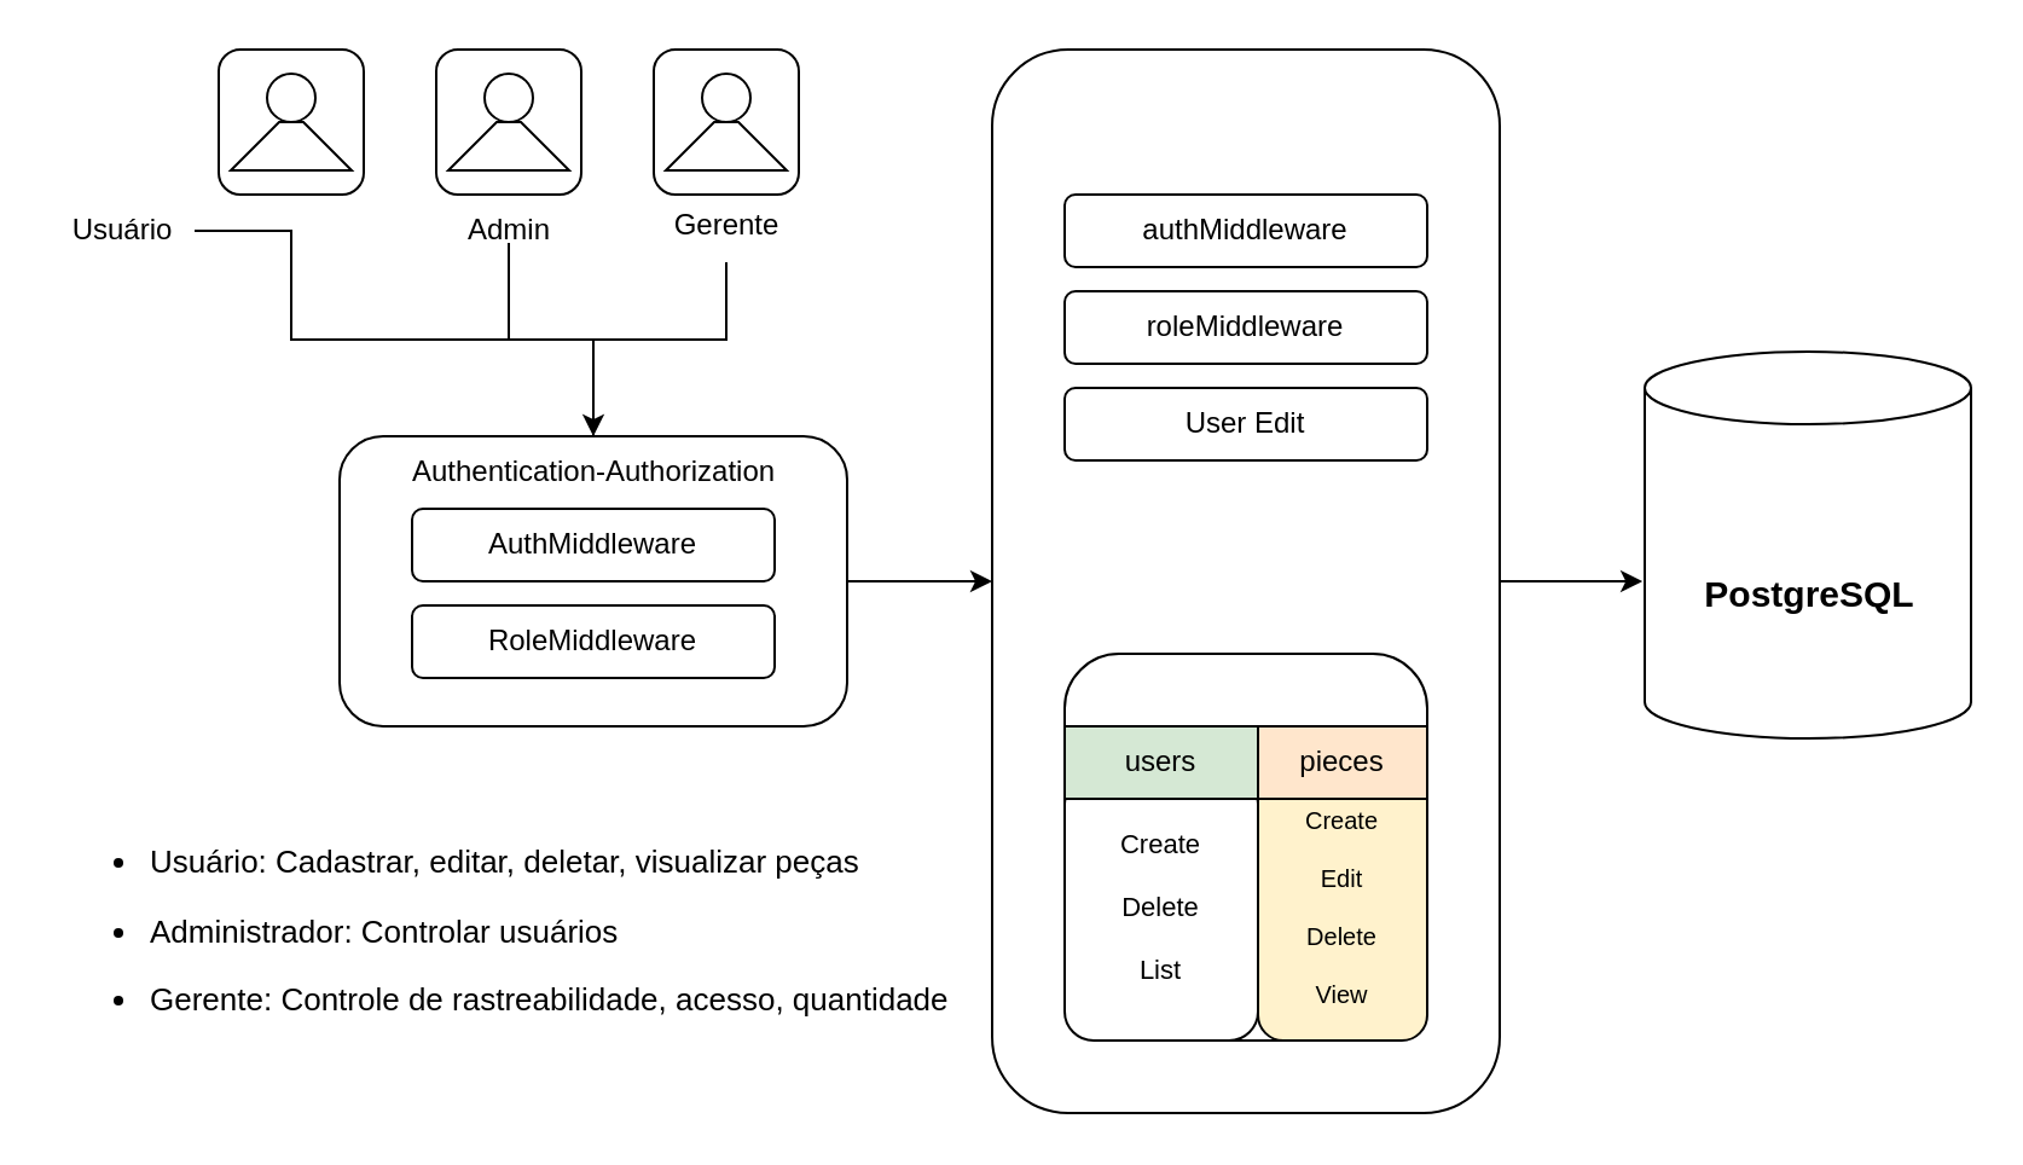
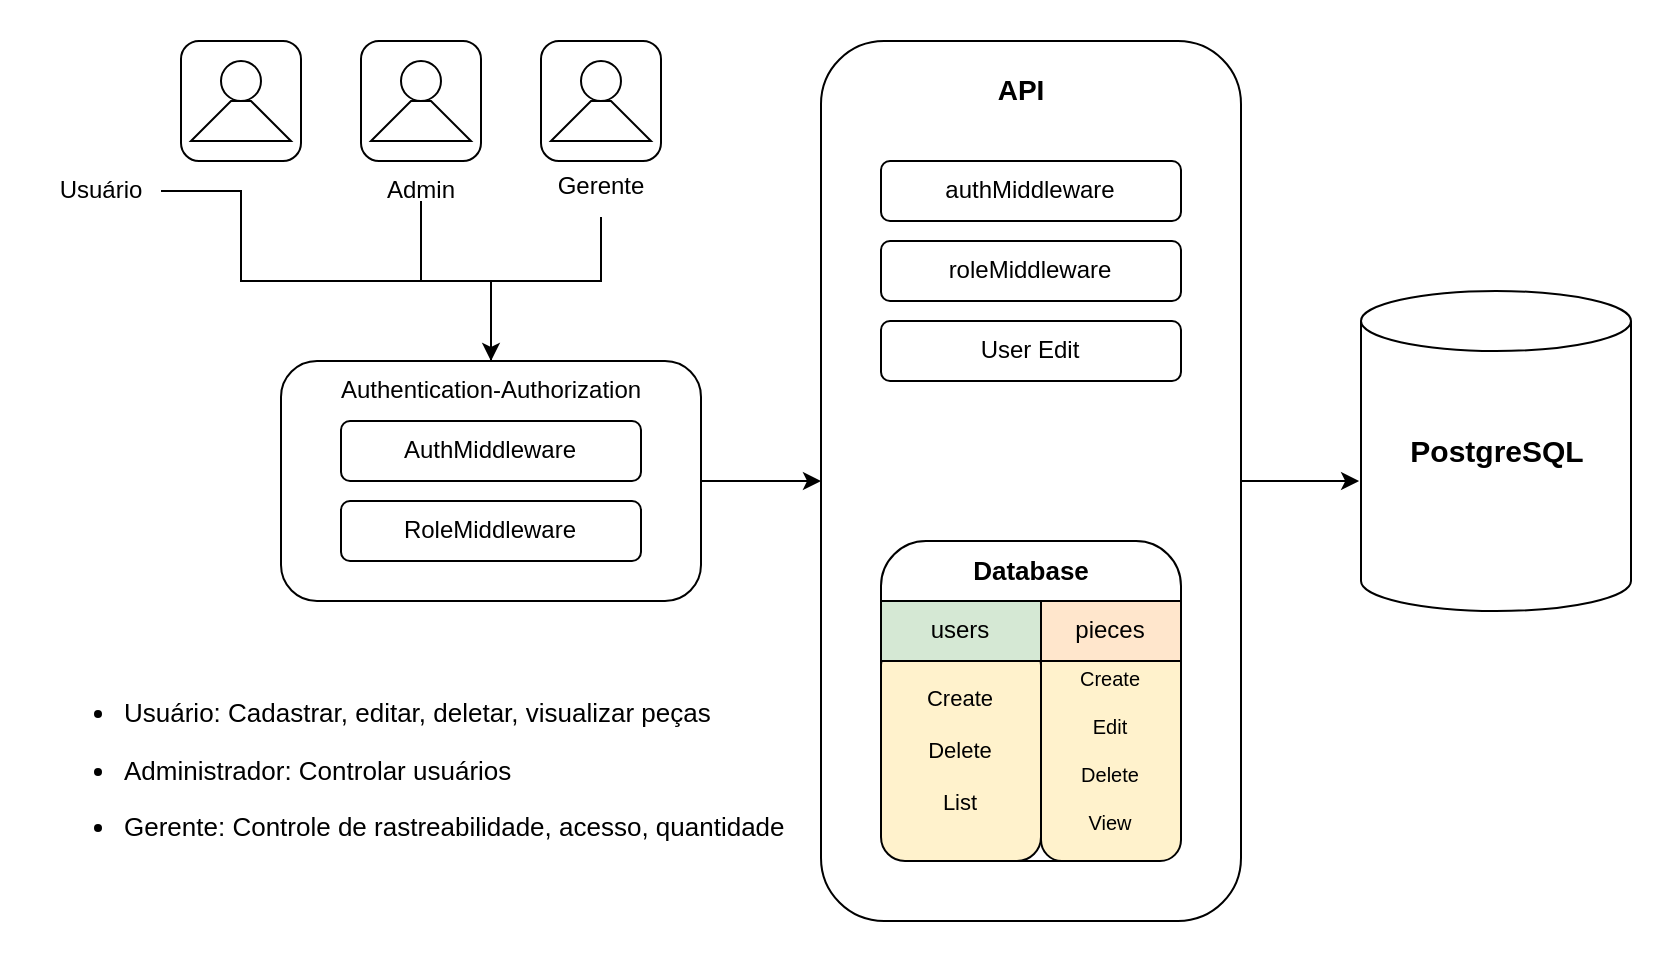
  <mxCell id="0" />
  <mxCell id="1" parent="0" />
  <mxCell id="2" value="" style="rounded=1;whiteSpace=wrap;html=1;" vertex="1" parent="1"><mxGeometry x="90" y="20" width="60" height="60" as="geometry" /></mxCell>
  <mxCell id="3" value="" style="shape=trapezoid;perimeter=trapezoidPerimeter;whiteSpace=wrap;html=1;fixedSize=1;" vertex="1" parent="1"><mxGeometry x="95" y="50" width="50" height="20" as="geometry" /></mxCell>
  <mxCell id="4" value="" style="ellipse;whiteSpace=wrap;html=1;aspect=fixed;" vertex="1" parent="1"><mxGeometry x="110" y="30" width="20" height="20" as="geometry" /></mxCell>
  <mxCell id="5" value="" style="rounded=1;whiteSpace=wrap;html=1;" vertex="1" parent="1"><mxGeometry x="180" y="20" width="60" height="60" as="geometry" /></mxCell>
  <mxCell id="6" value="" style="rounded=1;whiteSpace=wrap;html=1;" vertex="1" parent="1"><mxGeometry x="270" y="20" width="60" height="60" as="geometry" /></mxCell>
  <mxCell id="7" value="" style="shape=trapezoid;perimeter=trapezoidPerimeter;whiteSpace=wrap;html=1;fixedSize=1;" vertex="1" parent="1"><mxGeometry x="185" y="50" width="50" height="20" as="geometry" /></mxCell>
  <mxCell id="8" value="" style="shape=trapezoid;perimeter=trapezoidPerimeter;whiteSpace=wrap;html=1;fixedSize=1;" vertex="1" parent="1"><mxGeometry x="275" y="50" width="50" height="20" as="geometry" /></mxCell>
  <mxCell id="9" value="" style="ellipse;whiteSpace=wrap;html=1;aspect=fixed;" vertex="1" parent="1"><mxGeometry x="200" y="30" width="20" height="20" as="geometry" /></mxCell>
  <mxCell id="10" value="" style="ellipse;whiteSpace=wrap;html=1;aspect=fixed;" vertex="1" parent="1"><mxGeometry x="290" y="30" width="20" height="20" as="geometry" /></mxCell>
  <mxCell id="11" value="" style="edgeStyle=orthogonalEdgeStyle;rounded=0;orthogonalLoop=1;jettySize=auto;html=1;" edge="1" parent="1" source="12" target="18"><mxGeometry relative="1" as="geometry"><Array as="points"><mxPoint x="120" y="140" /><mxPoint x="245" y="140" /></Array></mxGeometry></mxCell>
  <mxCell id="12" value="Usuário" style="text;html=1;align=center;verticalAlign=middle;resizable=0;points=[];autosize=1;strokeColor=none;fillColor=none;" vertex="1" parent="1"><mxGeometry x="20" y="80" width="60" height="30" as="geometry" /></mxCell>
  <mxCell id="13" value="" style="edgeStyle=orthogonalEdgeStyle;rounded=0;orthogonalLoop=1;jettySize=auto;html=1;" edge="1" parent="1"><mxGeometry relative="1" as="geometry"><mxPoint x="210" y="100" as="sourcePoint" /><mxPoint x="245" y="200" as="targetPoint" /><Array as="points"><mxPoint x="210" y="140" /><mxPoint x="245" y="140" /></Array></mxGeometry></mxCell>
  <mxCell id="14" value="Admin" style="text;html=1;align=center;verticalAlign=middle;resizable=0;points=[];autosize=1;strokeColor=none;fillColor=none;" vertex="1" parent="1"><mxGeometry x="180" y="80" width="60" height="30" as="geometry" /></mxCell>
  <mxCell id="15" value="" style="edgeStyle=orthogonalEdgeStyle;rounded=0;orthogonalLoop=1;jettySize=auto;html=1;" edge="1" parent="1" source="16" target="20"><mxGeometry relative="1" as="geometry"><Array as="points"><mxPoint x="300" y="140" /><mxPoint x="245" y="140" /></Array></mxGeometry></mxCell>
  <mxCell id="16" value="Gerente" style="text;html=1;align=center;verticalAlign=middle;resizable=0;points=[];autosize=1;strokeColor=none;fillColor=none;" vertex="1" parent="1"><mxGeometry x="265" y="78" width="70" height="30" as="geometry" /></mxCell>
  <mxCell id="17" style="edgeStyle=orthogonalEdgeStyle;rounded=0;orthogonalLoop=1;jettySize=auto;html=1;entryX=0;entryY=0.5;entryDx=0;entryDy=0;" edge="1" parent="1" source="18" target="22"><mxGeometry relative="1" as="geometry" /></mxCell>
  <mxCell id="18" value="" style="rounded=1;whiteSpace=wrap;html=1;" vertex="1" parent="1"><mxGeometry x="140" y="180" width="210" height="120" as="geometry" /></mxCell>
  <mxCell id="19" value="Authentication-Authorization" style="text;html=1;align=center;verticalAlign=middle;resizable=0;points=[];autosize=1;strokeColor=none;fillColor=none;" vertex="1" parent="1"><mxGeometry x="160" y="180" width="170" height="30" as="geometry" /></mxCell>
  <mxCell id="20" value="AuthMiddleware" style="rounded=1;whiteSpace=wrap;html=1;" vertex="1" parent="1"><mxGeometry x="170" y="210" width="150" height="30" as="geometry" /></mxCell>
  <mxCell id="21" value="RoleMiddleware" style="rounded=1;whiteSpace=wrap;html=1;" vertex="1" parent="1"><mxGeometry x="170" y="250" width="150" height="30" as="geometry" /></mxCell>
  <mxCell id="22" value="" style="rounded=1;whiteSpace=wrap;html=1;" vertex="1" parent="1"><mxGeometry x="410" y="20" width="210" height="440" as="geometry" /></mxCell>
  <mxCell id="23" value="authMiddleware" style="rounded=1;whiteSpace=wrap;html=1;" vertex="1" parent="1"><mxGeometry x="440" y="80" width="150" height="30" as="geometry" /></mxCell>
+ <mxCell id="24" value="API" style="text;html=1;align=center;verticalAlign=middle;resizable=0;points=[];autosize=1;strokeColor=none;fillColor=none;fontStyle=1;fontSize=14;" vertex="1" parent="1"><mxGeometry x="485" y="30" width="50" height="30" as="geometry" /></mxCell>
  <mxCell id="25" value="roleMiddleware" style="rounded=1;whiteSpace=wrap;html=1;" vertex="1" parent="1"><mxGeometry x="440" y="120" width="150" height="30" as="geometry" /></mxCell>
  <mxCell id="26" value="User Edit" style="rounded=1;whiteSpace=wrap;html=1;" vertex="1" parent="1"><mxGeometry x="440" y="160" width="150" height="30" as="geometry" /></mxCell>
  <mxCell id="27" value="" style="rounded=1;whiteSpace=wrap;html=1;" vertex="1" parent="1"><mxGeometry x="440" y="270" width="150" height="160" as="geometry" /></mxCell>
- <mxCell id="29" value="Create&lt;div&gt;&lt;br&gt;&lt;div&gt;Delete&lt;/div&gt;&lt;div&gt;&lt;br&gt;&lt;/div&gt;&lt;div&gt;List&lt;/div&gt;&lt;/div&gt;" style="rounded=1;whiteSpace=wrap;html=1;fontSize=11;" vertex="1" parent="1"><mxGeometry x="440" y="320" width="80" height="110" as="geometry" /></mxCell>
+ <mxCell id="28" value="Database" style="text;html=1;align=center;verticalAlign=middle;resizable=0;points=[];autosize=1;strokeColor=none;fillColor=none;fontSize=13;fontStyle=1" vertex="1" parent="1"><mxGeometry x="475" y="270" width="80" height="30" as="geometry" /></mxCell>
+ <mxCell id="29" value="Create&lt;div&gt;&lt;br&gt;&lt;div&gt;Delete&lt;/div&gt;&lt;div&gt;&lt;br&gt;&lt;/div&gt;&lt;div&gt;List&lt;/div&gt;&lt;/div&gt;" style="rounded=1;whiteSpace=wrap;html=1;fontSize=11;fillColor=#fff2cc;" vertex="1" parent="1"><mxGeometry x="440" y="320" width="80" height="110" as="geometry" /></mxCell>
  <mxCell id="30" value="Create&lt;div&gt;&lt;br&gt;&lt;/div&gt;&lt;div&gt;Edit&lt;/div&gt;&lt;div&gt;&lt;br&gt;&lt;/div&gt;&lt;div&gt;Delete&lt;/div&gt;&lt;div&gt;&lt;br&gt;&lt;/div&gt;&lt;div&gt;View&lt;/div&gt;" style="rounded=1;whiteSpace=wrap;html=1;fontSize=10;align=center;fillColor=#fff2cc;" vertex="1" parent="1"><mxGeometry x="520" y="320" width="70" height="110" as="geometry" /></mxCell>
  <mxCell id="31" value="users" style="rounded=0;whiteSpace=wrap;html=1;fillColor=#d5e8d4;" vertex="1" parent="1"><mxGeometry x="440" y="300" width="80" height="30" as="geometry" /></mxCell>
  <mxCell id="32" value="pieces" style="rounded=0;whiteSpace=wrap;html=1;fillColor=#ffe6cc;" vertex="1" parent="1"><mxGeometry x="520" y="300" width="70" height="30" as="geometry" /></mxCell>
  <mxCell id="33" value="" style="shape=cylinder3;whiteSpace=wrap;html=1;boundedLbl=1;backgroundOutline=1;size=15;" vertex="1" parent="1"><mxGeometry x="680" y="145" width="135" height="160" as="geometry" /></mxCell>
- <mxCell id="34" value="PostgreSQL" style="text;html=1;align=center;verticalAlign=middle;resizable=0;points=[];autosize=1;strokeColor=none;fillColor=none;fontStyle=1;fontSize=15;" vertex="1" parent="1"><mxGeometry x="692.5" y="230" width="110" height="30" as="geometry" /></mxCell>
+ <mxCell id="34" value="PostgreSQL" style="text;html=1;align=center;verticalAlign=middle;resizable=0;points=[];autosize=1;strokeColor=none;fillColor=none;fontStyle=1;fontSize=15;" vertex="1" parent="1"><mxGeometry x="692.5" y="210" width="110" height="30" as="geometry" /></mxCell>
  <mxCell id="35" style="edgeStyle=orthogonalEdgeStyle;rounded=0;orthogonalLoop=1;jettySize=auto;html=1;entryX=-0.007;entryY=0.594;entryDx=0;entryDy=0;entryPerimeter=0;" edge="1" parent="1" source="22" target="33"><mxGeometry relative="1" as="geometry" /></mxCell>
  <mxCell id="36" value="&lt;ul&gt;&lt;li&gt;&lt;span style=&quot;background-color: transparent; color: light-dark(rgb(0, 0, 0), rgb(255, 255, 255));&quot;&gt;Usuário: Cadastrar, editar, deletar, visualizar peças&lt;/span&gt;&lt;/li&gt;&lt;/ul&gt;&lt;ul&gt;&lt;li&gt;&lt;span style=&quot;background-color: transparent; color: light-dark(rgb(0, 0, 0), rgb(255, 255, 255));&quot;&gt;Administrador: Controlar usuários&lt;/span&gt;&lt;/li&gt;&lt;/ul&gt;&lt;ul&gt;&lt;li&gt;&lt;span style=&quot;background-color: transparent; color: light-dark(rgb(0, 0, 0), rgb(255, 255, 255));&quot;&gt;Gerente: Controle de rastreabilidade, acesso, quantidade&lt;/span&gt;&lt;/li&gt;&lt;/ul&gt;" style="text;html=1;align=left;verticalAlign=middle;resizable=0;points=[];autosize=1;strokeColor=none;fillColor=none;fontSize=13;fontStyle=0" vertex="1" parent="1"><mxGeometry x="20" y="330" width="390" height="110" as="geometry" /></mxCell>
